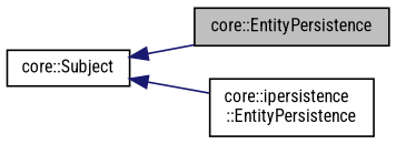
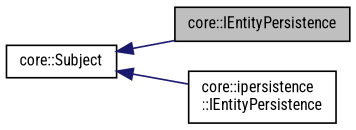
  digraph {
    fontname="Roboto Condensed"
    rankdir=LR
    node [color=black fillcolor=white fontname="Roboto Condensed" fontsize=10 shape=record style=filled]
    edge [color=midnightblue dir=back fontname="Roboto Condensed" fontsize=10 labelfontname=Helvetica labelfontsize=10 style=solid]
-   n1 [fillcolor=grey75 fontcolor=black height=0.2 label="core::EntityPersistence" width=0.4]
-   n2 [height=0.2 label="core::ipersistence\l::EntityPersistence" width=0.4]
+   n1 [fillcolor=grey75 fontcolor=black height=0.2 label="core::IEntityPersistence" width=0.4]
+   n2 [height=0.2 label="core::ipersistence\l::IEntityPersistence" width=0.4]
    n3 [height=0.2 label="core::Subject" width=0.4]
    n3 -> n1
    n3 -> n2
  }
